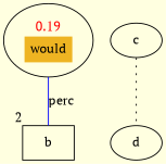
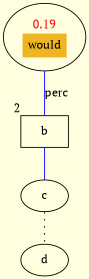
  graph {
    bgcolor=lightyellow
    fontname="PT Serif"
    node [fontname="PT Serif"]
    edge [color=blue fontname="PT Serif"]
    n1 [height=1.0607 label=<<TABLE BORDER="0" CELLBORDER="0" CELLSPACING="0"><TR><TD><FONT COLOR="red">0.19</FONT></TD></TR><TR><TD CELLPADDING="6" BGCOLOR="goldenrod2" PORT="p1">would</TD></TR></TABLE>> width=1.2374]
    b [height=0.5 shape=box width=0.75 xlabel=2]
    c [height=0.5 width=0.75]
    d [height=0.5 width=0.75]
    n1 -- b [label=perc]
+   b -- c
    c -- d [style=dotted color=""]
  }
